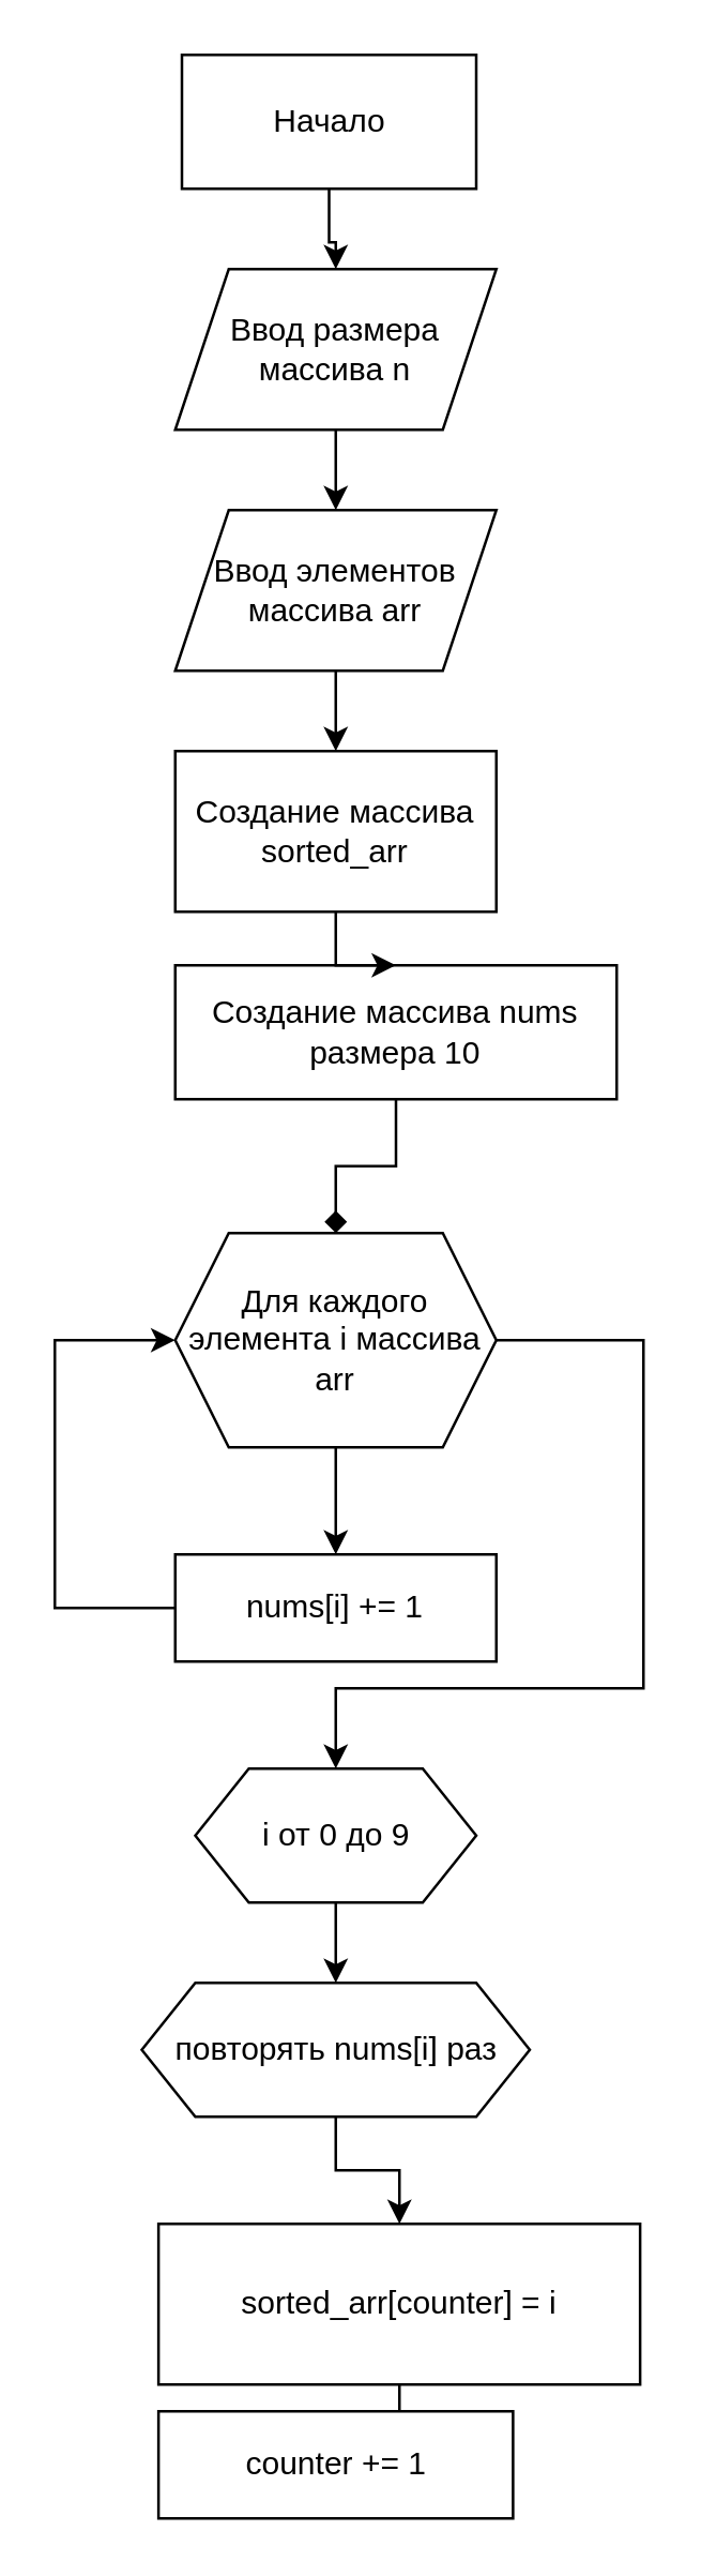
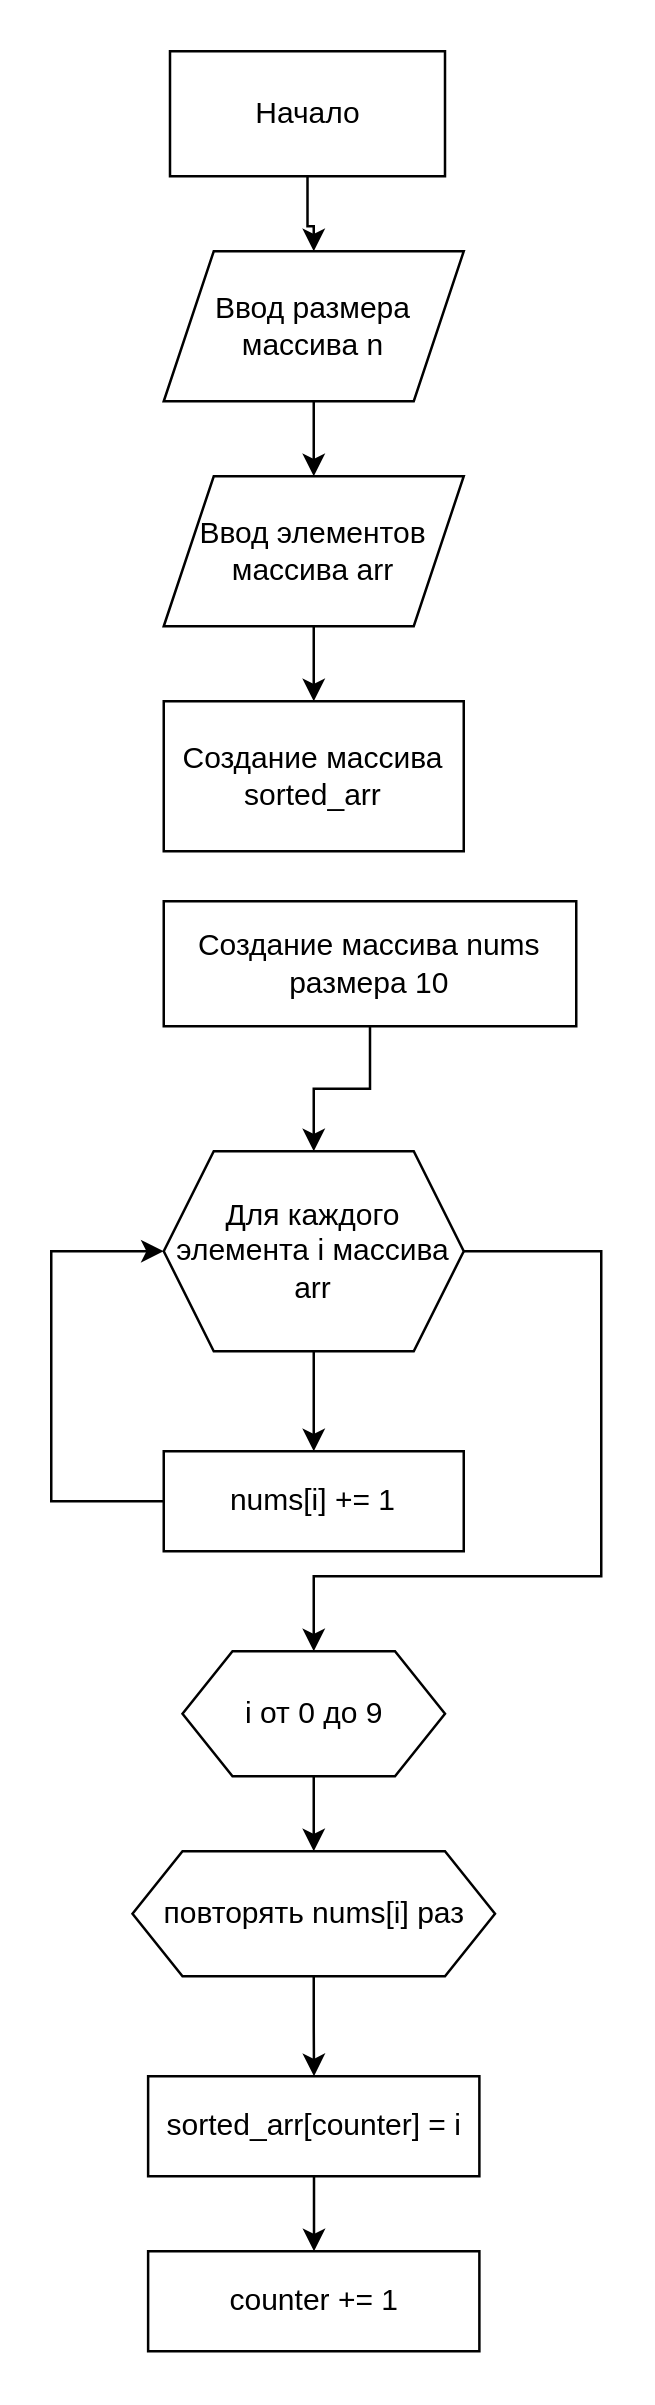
  <mxCell id="0" />
  <mxCell id="1" parent="0" />
  <mxCell id="2" style="edgeStyle=orthogonalEdgeStyle;rounded=0;orthogonalLoop=1;jettySize=auto;html=1;" edge="1" parent="1" source="3" target="5"><mxGeometry relative="1" as="geometry" /></mxCell>
  <mxCell id="3" value="Начало" style="whiteSpace=wrap;html=1;rounded=0;" vertex="1" parent="1"><mxGeometry x="67.5" y="20" width="110" height="50" as="geometry" /></mxCell>
  <mxCell id="4" value="" style="edgeStyle=orthogonalEdgeStyle;rounded=0;orthogonalLoop=1;jettySize=auto;html=1;" edge="1" parent="1" source="5" target="7"><mxGeometry relative="1" as="geometry" /></mxCell>
  <mxCell id="5" value="Ввод размера массива n" style="shape=parallelogram;perimeter=parallelogramPerimeter;whiteSpace=wrap;html=1;fixedSize=1;" vertex="1" parent="1"><mxGeometry x="65" y="100" width="120" height="60" as="geometry" /></mxCell>
  <mxCell id="6" style="edgeStyle=orthogonalEdgeStyle;rounded=0;orthogonalLoop=1;jettySize=auto;html=1;" edge="1" parent="1" source="7" target="23"><mxGeometry relative="1" as="geometry" /></mxCell>
  <mxCell id="7" value="Ввод элементов массива arr" style="shape=parallelogram;perimeter=parallelogramPerimeter;whiteSpace=wrap;html=1;fixedSize=1;" vertex="1" parent="1"><mxGeometry x="65" y="190" width="120" height="60" as="geometry" /></mxCell>
- <mxCell id="8" value="" style="edgeStyle=orthogonalEdgeStyle;rounded=0;orthogonalLoop=1;jettySize=auto;html=1;endArrow=diamond;" edge="1" parent="1" source="9" target="12"><mxGeometry relative="1" as="geometry" /></mxCell>
+ <mxCell id="8" value="" style="edgeStyle=orthogonalEdgeStyle;rounded=0;orthogonalLoop=1;jettySize=auto;html=1;" edge="1" parent="1" source="9" target="12"><mxGeometry relative="1" as="geometry" /></mxCell>
  <mxCell id="9" value="Создание массива nums размера 10" style="whiteSpace=wrap;html=1;" vertex="1" parent="1"><mxGeometry x="65" y="360" width="165" height="50" as="geometry" /></mxCell>
  <mxCell id="10" style="edgeStyle=orthogonalEdgeStyle;rounded=0;orthogonalLoop=1;jettySize=auto;html=1;entryX=0.5;entryY=0;entryDx=0;entryDy=0;" edge="1" parent="1" source="12" target="14"><mxGeometry relative="1" as="geometry" /></mxCell>
  <mxCell id="11" style="edgeStyle=orthogonalEdgeStyle;rounded=0;orthogonalLoop=1;jettySize=auto;html=1;entryX=0.5;entryY=0;entryDx=0;entryDy=0;" edge="1" parent="1" source="12" target="16"><mxGeometry relative="1" as="geometry"><Array as="points"><mxPoint x="240" y="500" /><mxPoint x="240" y="630" /><mxPoint x="125" y="630" /></Array></mxGeometry></mxCell>
  <mxCell id="12" value="Для каждого элемента i массива arr" style="shape=hexagon;perimeter=hexagonPerimeter2;whiteSpace=wrap;html=1;fixedSize=1;" vertex="1" parent="1"><mxGeometry x="65" y="460" width="120" height="80" as="geometry" /></mxCell>
  <mxCell id="13" style="edgeStyle=orthogonalEdgeStyle;rounded=0;orthogonalLoop=1;jettySize=auto;html=1;entryX=0;entryY=0.5;entryDx=0;entryDy=0;" edge="1" parent="1" source="14" target="12"><mxGeometry relative="1" as="geometry"><Array as="points"><mxPoint x="20" y="600" /><mxPoint x="20" y="500" /></Array></mxGeometry></mxCell>
  <mxCell id="14" value="nums[i] += 1" style="whiteSpace=wrap;html=1;" vertex="1" parent="1"><mxGeometry x="65" y="580" width="120" height="40" as="geometry" /></mxCell>
  <mxCell id="15" value="" style="edgeStyle=orthogonalEdgeStyle;rounded=0;orthogonalLoop=1;jettySize=auto;html=1;" edge="1" parent="1" source="16" target="18"><mxGeometry relative="1" as="geometry" /></mxCell>
  <mxCell id="16" value="i от 0 до 9" style="shape=hexagon;perimeter=hexagonPerimeter2;whiteSpace=wrap;html=1;fixedSize=1;" vertex="1" parent="1"><mxGeometry x="72.5" y="660" width="105" height="50" as="geometry" /></mxCell>
  <mxCell id="17" value="" style="edgeStyle=orthogonalEdgeStyle;rounded=0;orthogonalLoop=1;jettySize=auto;html=1;" edge="1" parent="1" source="18" target="20"><mxGeometry relative="1" as="geometry" /></mxCell>
  <mxCell id="18" value="повторять nums[i] раз" style="shape=hexagon;perimeter=hexagonPerimeter2;whiteSpace=wrap;html=1;fixedSize=1;" vertex="1" parent="1"><mxGeometry x="52.5" y="740" width="145" height="50" as="geometry" /></mxCell>
  <mxCell id="19" value="" style="edgeStyle=orthogonalEdgeStyle;rounded=0;orthogonalLoop=1;jettySize=auto;html=1;" edge="1" parent="1" source="20" target="21"><mxGeometry relative="1" as="geometry" /></mxCell>
- <mxCell id="20" value="sorted_arr[counter] = i" style="whiteSpace=wrap;html=1;" vertex="1" parent="1"><mxGeometry x="58.75" y="830" width="180" height="60" as="geometry" /></mxCell>
+ <mxCell id="20" value="sorted_arr[counter] = i" style="whiteSpace=wrap;html=1;" vertex="1" parent="1"><mxGeometry x="58.75" y="830" width="132.5" height="40" as="geometry" /></mxCell>
  <mxCell id="21" value="counter += 1" style="whiteSpace=wrap;html=1;" vertex="1" parent="1"><mxGeometry x="58.75" y="900" width="132.5" height="40" as="geometry" /></mxCell>
- <mxCell id="22" style="edgeStyle=orthogonalEdgeStyle;rounded=0;orthogonalLoop=1;jettySize=auto;html=1;" edge="1" parent="1" source="23" target="9"><mxGeometry relative="1" as="geometry" /></mxCell>
  <mxCell id="23" value="Создание массива sorted_arr" style="whiteSpace=wrap;html=1;" vertex="1" parent="1"><mxGeometry x="65" y="280" width="120" height="60" as="geometry" /></mxCell>
